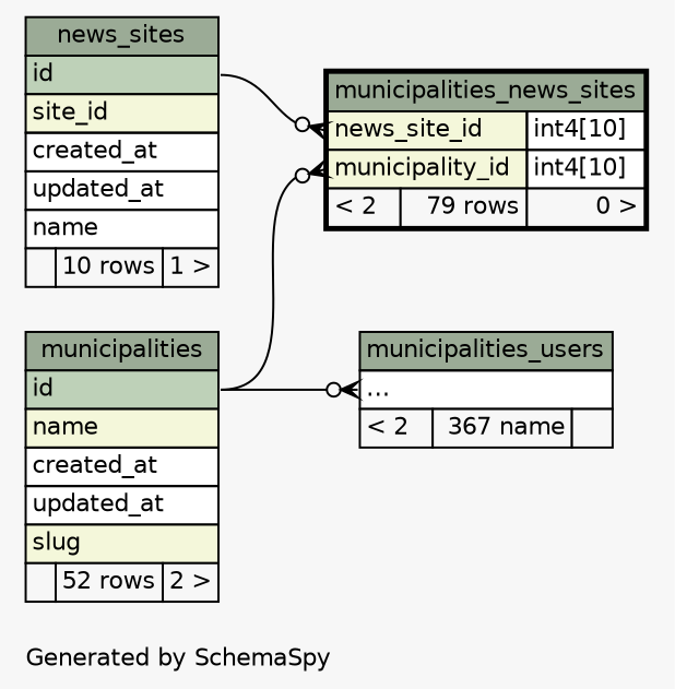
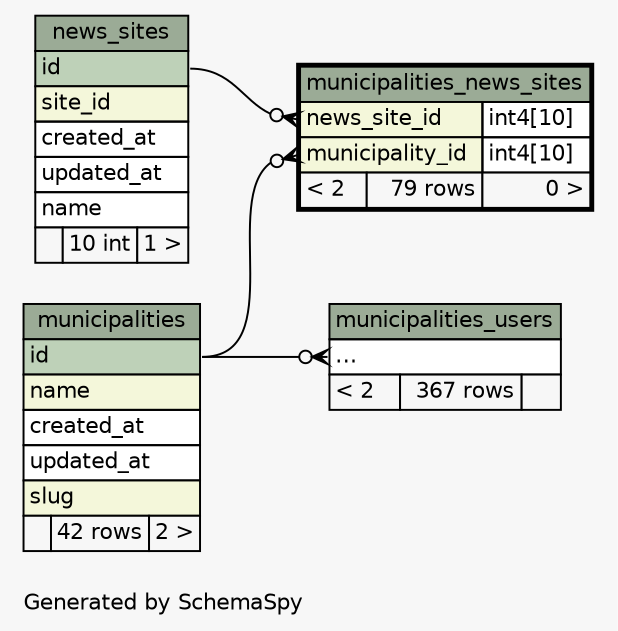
  digraph {
    bgcolor="#f7f7f7"
    fontname=Helvetica
    fontsize=11
    label="\nGenerated by SchemaSpy"
    labeljust=l
    nodesep=0.18
    rankdir=RL
    ranksep=0.46
    node [fontname=Helvetica fontsize=11 shape=plaintext]
    edge [arrowhead=none arrowsize=0.8 arrowtail=crowodot dir=back headport="id:e"]
    n1 [label=<     <TABLE BORDER="2" CELLBORDER="1" CELLSPACING="0" BGCOLOR="#ffffff">       <TR><TD COLSPAN="3" BGCOLOR="#9bab96" ALIGN="CENTER">municipalities_news_sites</TD></TR>       <TR><TD PORT="news_site_id" COLSPAN="2" BGCOLOR="#f4f7da" ALIGN="LEFT">news_site_id</TD><TD PORT="news_site_id.type" ALIGN="LEFT">int4[10]</TD></TR>       <TR><TD PORT="municipality_id" COLSPAN="2" BGCOLOR="#f4f7da" ALIGN="LEFT">municipality_id</TD><TD PORT="municipality_id.type" ALIGN="LEFT">int4[10]</TD></TR>       <TR><TD ALIGN="LEFT" BGCOLOR="#f7f7f7">&lt; 2</TD><TD ALIGN="RIGHT" BGCOLOR="#f7f7f7">79 rows</TD><TD ALIGN="RIGHT" BGCOLOR="#f7f7f7">0 &gt;</TD></TR>     </TABLE>>]
-   n2 [label=<     <TABLE BORDER="0" CELLBORDER="1" CELLSPACING="0" BGCOLOR="#ffffff">       <TR><TD COLSPAN="3" BGCOLOR="#9bab96" ALIGN="CENTER">municipalities</TD></TR>       <TR><TD PORT="id" COLSPAN="3" BGCOLOR="#bed1b8" ALIGN="LEFT">id</TD></TR>       <TR><TD PORT="name" COLSPAN="3" BGCOLOR="#f4f7da" ALIGN="LEFT">name</TD></TR>       <TR><TD PORT="created_at" COLSPAN="3" ALIGN="LEFT">created_at</TD></TR>       <TR><TD PORT="updated_at" COLSPAN="3" ALIGN="LEFT">updated_at</TD></TR>       <TR><TD PORT="slug" COLSPAN="3" BGCOLOR="#f4f7da" ALIGN="LEFT">slug</TD></TR>       <TR><TD ALIGN="LEFT" BGCOLOR="#f7f7f7">  </TD><TD ALIGN="RIGHT" BGCOLOR="#f7f7f7">52 rows</TD><TD ALIGN="RIGHT" BGCOLOR="#f7f7f7">2 &gt;</TD></TR>     </TABLE>>]
-   n3 [label=<     <TABLE BORDER="0" CELLBORDER="1" CELLSPACING="0" BGCOLOR="#ffffff">       <TR><TD COLSPAN="3" BGCOLOR="#9bab96" ALIGN="CENTER">news_sites</TD></TR>       <TR><TD PORT="id" COLSPAN="3" BGCOLOR="#bed1b8" ALIGN="LEFT">id</TD></TR>       <TR><TD PORT="site_id" COLSPAN="3" BGCOLOR="#f4f7da" ALIGN="LEFT">site_id</TD></TR>       <TR><TD PORT="created_at" COLSPAN="3" ALIGN="LEFT">created_at</TD></TR>       <TR><TD PORT="updated_at" COLSPAN="3" ALIGN="LEFT">updated_at</TD></TR>       <TR><TD PORT="name" COLSPAN="3" ALIGN="LEFT">name</TD></TR>       <TR><TD ALIGN="LEFT" BGCOLOR="#f7f7f7">  </TD><TD ALIGN="RIGHT" BGCOLOR="#f7f7f7">10 rows</TD><TD ALIGN="RIGHT" BGCOLOR="#f7f7f7">1 &gt;</TD></TR>     </TABLE>>]
-   n4 [label=<     <TABLE BORDER="0" CELLBORDER="1" CELLSPACING="0" BGCOLOR="#ffffff">       <TR><TD COLSPAN="3" BGCOLOR="#9bab96" ALIGN="CENTER">municipalities_users</TD></TR>       <TR><TD PORT="elipses" COLSPAN="3" ALIGN="LEFT">...</TD></TR>       <TR><TD ALIGN="LEFT" BGCOLOR="#f7f7f7">&lt; 2</TD><TD ALIGN="RIGHT" BGCOLOR="#f7f7f7">367 name</TD><TD ALIGN="RIGHT" BGCOLOR="#f7f7f7">  </TD></TR>     </TABLE>>]
+   n2 [label=<     <TABLE BORDER="0" CELLBORDER="1" CELLSPACING="0" BGCOLOR="#ffffff">       <TR><TD COLSPAN="3" BGCOLOR="#9bab96" ALIGN="CENTER">municipalities</TD></TR>       <TR><TD PORT="id" COLSPAN="3" BGCOLOR="#bed1b8" ALIGN="LEFT">id</TD></TR>       <TR><TD PORT="name" COLSPAN="3" BGCOLOR="#f4f7da" ALIGN="LEFT">name</TD></TR>       <TR><TD PORT="created_at" COLSPAN="3" ALIGN="LEFT">created_at</TD></TR>       <TR><TD PORT="updated_at" COLSPAN="3" ALIGN="LEFT">updated_at</TD></TR>       <TR><TD PORT="slug" COLSPAN="3" BGCOLOR="#f4f7da" ALIGN="LEFT">slug</TD></TR>       <TR><TD ALIGN="LEFT" BGCOLOR="#f7f7f7">  </TD><TD ALIGN="RIGHT" BGCOLOR="#f7f7f7">42 rows</TD><TD ALIGN="RIGHT" BGCOLOR="#f7f7f7">2 &gt;</TD></TR>     </TABLE>>]
+   n3 [label=<     <TABLE BORDER="0" CELLBORDER="1" CELLSPACING="0" BGCOLOR="#ffffff">       <TR><TD COLSPAN="3" BGCOLOR="#9bab96" ALIGN="CENTER">news_sites</TD></TR>       <TR><TD PORT="id" COLSPAN="3" BGCOLOR="#bed1b8" ALIGN="LEFT">id</TD></TR>       <TR><TD PORT="site_id" COLSPAN="3" BGCOLOR="#f4f7da" ALIGN="LEFT">site_id</TD></TR>       <TR><TD PORT="created_at" COLSPAN="3" ALIGN="LEFT">created_at</TD></TR>       <TR><TD PORT="updated_at" COLSPAN="3" ALIGN="LEFT">updated_at</TD></TR>       <TR><TD PORT="name" COLSPAN="3" ALIGN="LEFT">name</TD></TR>       <TR><TD ALIGN="LEFT" BGCOLOR="#f7f7f7">  </TD><TD ALIGN="RIGHT" BGCOLOR="#f7f7f7">10 int</TD><TD ALIGN="RIGHT" BGCOLOR="#f7f7f7">1 &gt;</TD></TR>     </TABLE>>]
+   n4 [label=<     <TABLE BORDER="0" CELLBORDER="1" CELLSPACING="0" BGCOLOR="#ffffff">       <TR><TD COLSPAN="3" BGCOLOR="#9bab96" ALIGN="CENTER">municipalities_users</TD></TR>       <TR><TD PORT="elipses" COLSPAN="3" ALIGN="LEFT">...</TD></TR>       <TR><TD ALIGN="LEFT" BGCOLOR="#f7f7f7">&lt; 2</TD><TD ALIGN="RIGHT" BGCOLOR="#f7f7f7">367 rows</TD><TD ALIGN="RIGHT" BGCOLOR="#f7f7f7">  </TD></TR>     </TABLE>>]
    n1 -> n2 [tailport="municipality_id:w"]
    n1 -> n3 [tailport="news_site_id:w"]
    n4 -> n2 [tailport="elipses:w"]
  }
